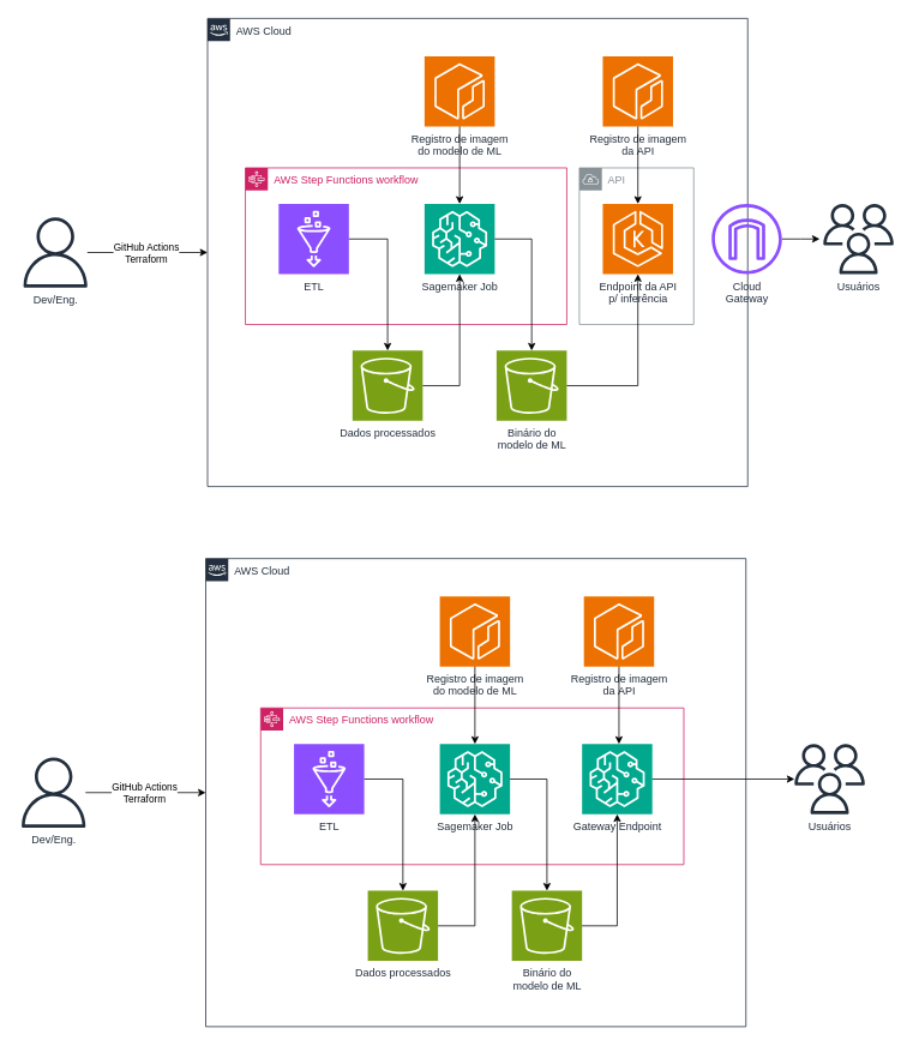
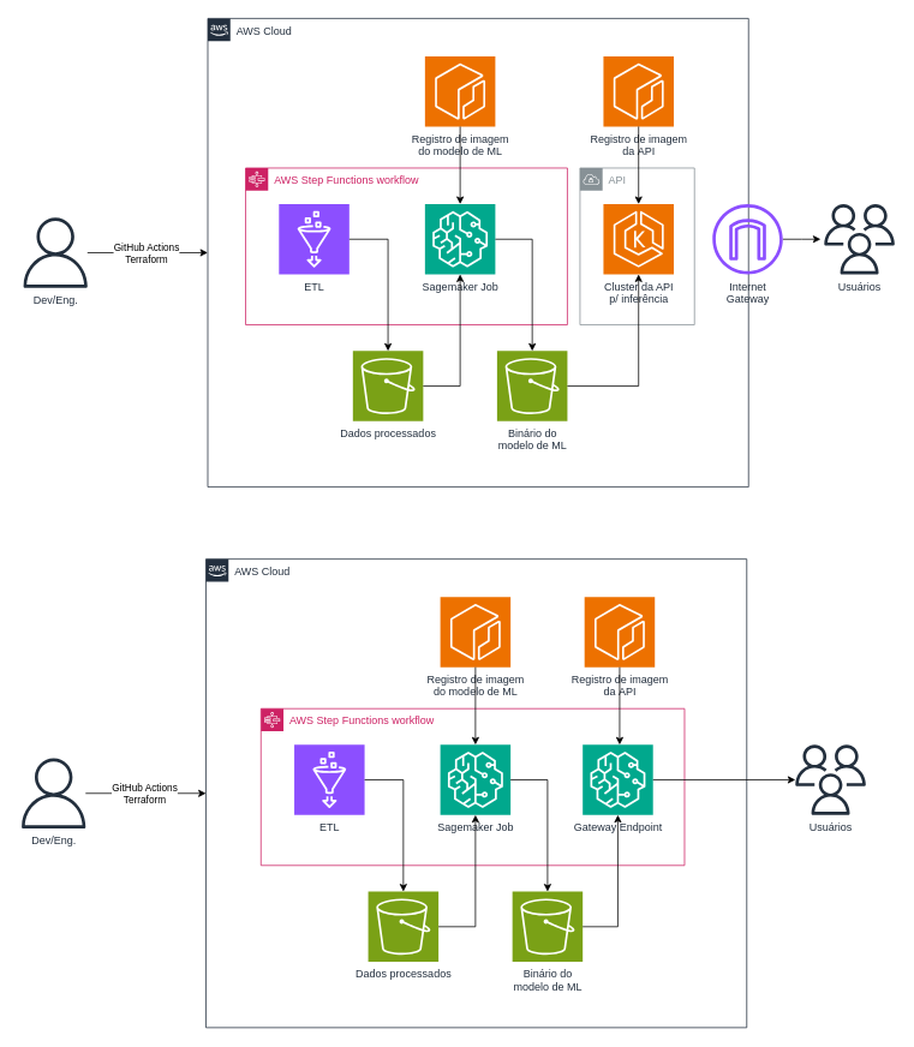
  <mxCell id="0" />
  <mxCell id="1" parent="0" />
  <mxCell id="2" value="API" style="sketch=0;outlineConnect=0;gradientColor=none;html=1;whiteSpace=wrap;fontSize=12;fontStyle=0;shape=mxgraph.aws4.group;grIcon=mxgraph.aws4.group_vpc;strokeColor=#879196;fillColor=none;verticalAlign=top;align=left;spacingLeft=30;fontColor=#879196;dashed=0;" parent="1" vertex="1"><mxGeometry x="643" y="186" width="127" height="174" as="geometry" /></mxCell>
  <mxCell id="3" value="AWS Cloud" style="points=[[0,0],[0.25,0],[0.5,0],[0.75,0],[1,0],[1,0.25],[1,0.5],[1,0.75],[1,1],[0.75,1],[0.5,1],[0.25,1],[0,1],[0,0.75],[0,0.5],[0,0.25]];outlineConnect=0;gradientColor=none;html=1;whiteSpace=wrap;fontSize=12;fontStyle=0;container=0;pointerEvents=0;collapsible=0;recursiveResize=0;shape=mxgraph.aws4.group;grIcon=mxgraph.aws4.group_aws_cloud_alt;strokeColor=#232F3E;fillColor=none;verticalAlign=top;align=left;spacingLeft=30;fontColor=#232F3E;dashed=0;" parent="1" vertex="1"><mxGeometry x="230" y="20" width="600" height="520" as="geometry" /></mxCell>
  <mxCell id="4" value="AWS Step Functions workflow" style="points=[[0,0],[0.25,0],[0.5,0],[0.75,0],[1,0],[1,0.25],[1,0.5],[1,0.75],[1,1],[0.75,1],[0.5,1],[0.25,1],[0,1],[0,0.75],[0,0.5],[0,0.25]];outlineConnect=0;gradientColor=none;html=1;whiteSpace=wrap;fontSize=12;fontStyle=0;container=1;pointerEvents=0;collapsible=0;recursiveResize=0;shape=mxgraph.aws4.group;grIcon=mxgraph.aws4.group_aws_step_functions_workflow;strokeColor=#CD2264;fillColor=none;verticalAlign=top;align=left;spacingLeft=30;fontColor=#CD2264;dashed=0;" parent="1" vertex="1"><mxGeometry x="272" y="186" width="357" height="174" as="geometry" /></mxCell>
  <mxCell id="5" value="ETL" style="sketch=0;points=[[0,0,0],[0.25,0,0],[0.5,0,0],[0.75,0,0],[1,0,0],[0,1,0],[0.25,1,0],[0.5,1,0],[0.75,1,0],[1,1,0],[0,0.25,0],[0,0.5,0],[0,0.75,0],[1,0.25,0],[1,0.5,0],[1,0.75,0]];outlineConnect=0;fontColor=#232F3E;fillColor=#8C4FFF;strokeColor=#ffffff;dashed=0;verticalLabelPosition=bottom;verticalAlign=top;align=center;html=1;fontSize=12;fontStyle=0;aspect=fixed;shape=mxgraph.aws4.resourceIcon;resIcon=mxgraph.aws4.glue;" parent="4" vertex="1"><mxGeometry x="37" y="40" width="78" height="78" as="geometry" /></mxCell>
  <mxCell id="6" value="Sagemaker Job" style="sketch=0;points=[[0,0,0],[0.25,0,0],[0.5,0,0],[0.75,0,0],[1,0,0],[0,1,0],[0.25,1,0],[0.5,1,0],[0.75,1,0],[1,1,0],[0,0.25,0],[0,0.5,0],[0,0.75,0],[1,0.25,0],[1,0.5,0],[1,0.75,0]];outlineConnect=0;fontColor=#232F3E;fillColor=#01A88D;strokeColor=#ffffff;dashed=0;verticalLabelPosition=bottom;verticalAlign=top;align=center;html=1;fontSize=12;fontStyle=0;aspect=fixed;shape=mxgraph.aws4.resourceIcon;resIcon=mxgraph.aws4.sagemaker;" parent="4" vertex="1"><mxGeometry x="199" y="40" width="78" height="78" as="geometry" /></mxCell>
  <mxCell id="7" value="Dados processados" style="sketch=0;points=[[0,0,0],[0.25,0,0],[0.5,0,0],[0.75,0,0],[1,0,0],[0,1,0],[0.25,1,0],[0.5,1,0],[0.75,1,0],[1,1,0],[0,0.25,0],[0,0.5,0],[0,0.75,0],[1,0.25,0],[1,0.5,0],[1,0.75,0]];outlineConnect=0;fontColor=#232F3E;fillColor=#7AA116;strokeColor=#ffffff;dashed=0;verticalLabelPosition=bottom;verticalAlign=top;align=center;html=1;fontSize=12;fontStyle=0;aspect=fixed;shape=mxgraph.aws4.resourceIcon;resIcon=mxgraph.aws4.s3;" parent="4" vertex="1"><mxGeometry x="119" y="203" width="78" height="78" as="geometry" /></mxCell>
  <mxCell id="8" value="Binário do&lt;div&gt;modelo de ML&lt;/div&gt;" style="sketch=0;points=[[0,0,0],[0.25,0,0],[0.5,0,0],[0.75,0,0],[1,0,0],[0,1,0],[0.25,1,0],[0.5,1,0],[0.75,1,0],[1,1,0],[0,0.25,0],[0,0.5,0],[0,0.75,0],[1,0.25,0],[1,0.5,0],[1,0.75,0]];outlineConnect=0;fontColor=#232F3E;fillColor=#7AA116;strokeColor=#ffffff;dashed=0;verticalLabelPosition=bottom;verticalAlign=top;align=center;html=1;fontSize=12;fontStyle=0;aspect=fixed;shape=mxgraph.aws4.resourceIcon;resIcon=mxgraph.aws4.s3;" parent="4" vertex="1"><mxGeometry x="279" y="203" width="78" height="78" as="geometry" /></mxCell>
  <mxCell id="9" style="edgeStyle=orthogonalEdgeStyle;rounded=0;orthogonalLoop=1;jettySize=auto;html=1;exitX=1;exitY=0.5;exitDx=0;exitDy=0;exitPerimeter=0;" parent="4" source="5" target="7" edge="1"><mxGeometry relative="1" as="geometry" /></mxCell>
  <mxCell id="10" style="edgeStyle=orthogonalEdgeStyle;rounded=0;orthogonalLoop=1;jettySize=auto;html=1;" parent="4" source="7" target="6" edge="1"><mxGeometry relative="1" as="geometry" /></mxCell>
  <mxCell id="11" style="edgeStyle=orthogonalEdgeStyle;rounded=0;orthogonalLoop=1;jettySize=auto;html=1;entryX=0.5;entryY=0;entryDx=0;entryDy=0;entryPerimeter=0;" parent="4" source="6" target="8" edge="1"><mxGeometry relative="1" as="geometry" /></mxCell>
- <mxCell id="12" value="Endpoint da API&lt;div&gt;p/ inferência&lt;/div&gt;" style="sketch=0;points=[[0,0,0],[0.25,0,0],[0.5,0,0],[0.75,0,0],[1,0,0],[0,1,0],[0.25,1,0],[0.5,1,0],[0.75,1,0],[1,1,0],[0,0.25,0],[0,0.5,0],[0,0.75,0],[1,0.25,0],[1,0.5,0],[1,0.75,0]];outlineConnect=0;fontColor=#232F3E;fillColor=#ED7100;strokeColor=#ffffff;dashed=0;verticalLabelPosition=bottom;verticalAlign=top;align=center;html=1;fontSize=12;fontStyle=0;aspect=fixed;shape=mxgraph.aws4.resourceIcon;resIcon=mxgraph.aws4.eks;" parent="1" vertex="1"><mxGeometry x="669" y="226" width="78" height="78" as="geometry" /></mxCell>
+ <mxCell id="12" value="Cluster da API&lt;div&gt;p/ inferência&lt;/div&gt;" style="sketch=0;points=[[0,0,0],[0.25,0,0],[0.5,0,0],[0.75,0,0],[1,0,0],[0,1,0],[0.25,1,0],[0.5,1,0],[0.75,1,0],[1,1,0],[0,0.25,0],[0,0.5,0],[0,0.75,0],[1,0.25,0],[1,0.5,0],[1,0.75,0]];outlineConnect=0;fontColor=#232F3E;fillColor=#ED7100;strokeColor=#ffffff;dashed=0;verticalLabelPosition=bottom;verticalAlign=top;align=center;html=1;fontSize=12;fontStyle=0;aspect=fixed;shape=mxgraph.aws4.resourceIcon;resIcon=mxgraph.aws4.eks;" parent="1" vertex="1"><mxGeometry x="669" y="226" width="78" height="78" as="geometry" /></mxCell>
  <mxCell id="13" style="edgeStyle=orthogonalEdgeStyle;rounded=0;orthogonalLoop=1;jettySize=auto;html=1;" parent="1" source="8" target="12" edge="1"><mxGeometry relative="1" as="geometry" /></mxCell>
  <mxCell id="14" value="Registro de imagem&lt;div&gt;da&amp;nbsp;&lt;span style=&quot;background-color: initial;&quot;&gt;API&lt;/span&gt;&lt;/div&gt;" style="sketch=0;points=[[0,0,0],[0.25,0,0],[0.5,0,0],[0.75,0,0],[1,0,0],[0,1,0],[0.25,1,0],[0.5,1,0],[0.75,1,0],[1,1,0],[0,0.25,0],[0,0.5,0],[0,0.75,0],[1,0.25,0],[1,0.5,0],[1,0.75,0]];outlineConnect=0;fontColor=#232F3E;fillColor=#ED7100;strokeColor=#ffffff;dashed=0;verticalLabelPosition=bottom;verticalAlign=top;align=center;html=1;fontSize=12;fontStyle=0;aspect=fixed;shape=mxgraph.aws4.resourceIcon;resIcon=mxgraph.aws4.ecr;" parent="1" vertex="1"><mxGeometry x="669" y="62" width="78" height="78" as="geometry" /></mxCell>
  <mxCell id="15" style="edgeStyle=orthogonalEdgeStyle;rounded=0;orthogonalLoop=1;jettySize=auto;html=1;entryX=0.5;entryY=0;entryDx=0;entryDy=0;entryPerimeter=0;" parent="1" source="14" target="12" edge="1"><mxGeometry relative="1" as="geometry" /></mxCell>
  <mxCell id="16" value="Registro de imagem&lt;div&gt;do modelo de ML&lt;/div&gt;" style="sketch=0;points=[[0,0,0],[0.25,0,0],[0.5,0,0],[0.75,0,0],[1,0,0],[0,1,0],[0.25,1,0],[0.5,1,0],[0.75,1,0],[1,1,0],[0,0.25,0],[0,0.5,0],[0,0.75,0],[1,0.25,0],[1,0.5,0],[1,0.75,0]];outlineConnect=0;fontColor=#232F3E;fillColor=#ED7100;strokeColor=#ffffff;dashed=0;verticalLabelPosition=bottom;verticalAlign=top;align=center;html=1;fontSize=12;fontStyle=0;aspect=fixed;shape=mxgraph.aws4.resourceIcon;resIcon=mxgraph.aws4.ecr;" parent="1" vertex="1"><mxGeometry x="471" y="62" width="78" height="78" as="geometry" /></mxCell>
  <mxCell id="17" style="edgeStyle=orthogonalEdgeStyle;rounded=0;orthogonalLoop=1;jettySize=auto;html=1;entryX=0.5;entryY=0;entryDx=0;entryDy=0;entryPerimeter=0;" parent="1" source="16" target="6" edge="1"><mxGeometry relative="1" as="geometry" /></mxCell>
  <mxCell id="18" style="edgeStyle=orthogonalEdgeStyle;rounded=0;orthogonalLoop=1;jettySize=auto;html=1;" parent="1" source="19" edge="1"><mxGeometry relative="1" as="geometry"><mxPoint x="910" y="265" as="targetPoint" /></mxGeometry></mxCell>
- <mxCell id="19" value="Cloud&lt;div&gt;Gateway&lt;/div&gt;" style="sketch=0;outlineConnect=0;fontColor=#232F3E;gradientColor=none;fillColor=#8C4FFF;strokeColor=none;dashed=0;verticalLabelPosition=bottom;verticalAlign=top;align=center;html=1;fontSize=12;fontStyle=0;aspect=fixed;pointerEvents=1;shape=mxgraph.aws4.internet_gateway;" parent="1" vertex="1"><mxGeometry x="790" y="226" width="78" height="78" as="geometry" /></mxCell>
+ <mxCell id="19" value="Internet&lt;div&gt;Gateway&lt;/div&gt;" style="sketch=0;outlineConnect=0;fontColor=#232F3E;gradientColor=none;fillColor=#8C4FFF;strokeColor=none;dashed=0;verticalLabelPosition=bottom;verticalAlign=top;align=center;html=1;fontSize=12;fontStyle=0;aspect=fixed;pointerEvents=1;shape=mxgraph.aws4.internet_gateway;" parent="1" vertex="1"><mxGeometry x="790" y="226" width="78" height="78" as="geometry" /></mxCell>
  <mxCell id="20" value="Usuários" style="sketch=0;outlineConnect=0;fontColor=#232F3E;gradientColor=none;fillColor=#232F3D;strokeColor=none;dashed=0;verticalLabelPosition=bottom;verticalAlign=top;align=center;html=1;fontSize=12;fontStyle=0;aspect=fixed;pointerEvents=1;shape=mxgraph.aws4.users;" parent="1" vertex="1"><mxGeometry x="914" y="226" width="78" height="78" as="geometry" /></mxCell>
  <mxCell id="21" style="edgeStyle=orthogonalEdgeStyle;rounded=0;orthogonalLoop=1;jettySize=auto;html=1;" parent="1" source="23" target="3" edge="1"><mxGeometry relative="1" as="geometry" /></mxCell>
  <mxCell id="22" value="GitHub Actions&lt;div&gt;Terraform&lt;/div&gt;" style="edgeLabel;html=1;align=center;verticalAlign=middle;resizable=0;points=[];" parent="21" vertex="1" connectable="0"><mxGeometry x="-0.024" relative="1" as="geometry"><mxPoint as="offset" /></mxGeometry></mxCell>
  <mxCell id="23" value="Dev/Eng." style="sketch=0;outlineConnect=0;fontColor=#232F3E;gradientColor=none;fillColor=#232F3D;strokeColor=none;dashed=0;verticalLabelPosition=bottom;verticalAlign=top;align=center;html=1;fontSize=12;fontStyle=0;aspect=fixed;pointerEvents=1;shape=mxgraph.aws4.user;" parent="1" vertex="1"><mxGeometry x="22" y="241" width="78" height="78" as="geometry" /></mxCell>
  <mxCell id="24" value="AWS Cloud" style="points=[[0,0],[0.25,0],[0.5,0],[0.75,0],[1,0],[1,0.25],[1,0.5],[1,0.75],[1,1],[0.75,1],[0.5,1],[0.25,1],[0,1],[0,0.75],[0,0.5],[0,0.25]];outlineConnect=0;gradientColor=none;html=1;whiteSpace=wrap;fontSize=12;fontStyle=0;container=0;pointerEvents=0;collapsible=0;recursiveResize=0;shape=mxgraph.aws4.group;grIcon=mxgraph.aws4.group_aws_cloud_alt;strokeColor=#232F3E;fillColor=none;verticalAlign=top;align=left;spacingLeft=30;fontColor=#232F3E;dashed=0;" parent="1" vertex="1"><mxGeometry x="228" y="620" width="600" height="520" as="geometry" /></mxCell>
  <mxCell id="25" value="AWS Step Functions workflow" style="points=[[0,0],[0.25,0],[0.5,0],[0.75,0],[1,0],[1,0.25],[1,0.5],[1,0.75],[1,1],[0.75,1],[0.5,1],[0.25,1],[0,1],[0,0.75],[0,0.5],[0,0.25]];outlineConnect=0;gradientColor=none;html=1;whiteSpace=wrap;fontSize=12;fontStyle=0;container=1;pointerEvents=0;collapsible=0;recursiveResize=0;shape=mxgraph.aws4.group;grIcon=mxgraph.aws4.group_aws_step_functions_workflow;strokeColor=#CD2264;fillColor=none;verticalAlign=top;align=left;spacingLeft=30;fontColor=#CD2264;dashed=0;" parent="1" vertex="1"><mxGeometry x="289" y="786" width="470" height="174" as="geometry" /></mxCell>
  <mxCell id="26" value="ETL" style="sketch=0;points=[[0,0,0],[0.25,0,0],[0.5,0,0],[0.75,0,0],[1,0,0],[0,1,0],[0.25,1,0],[0.5,1,0],[0.75,1,0],[1,1,0],[0,0.25,0],[0,0.5,0],[0,0.75,0],[1,0.25,0],[1,0.5,0],[1,0.75,0]];outlineConnect=0;fontColor=#232F3E;fillColor=#8C4FFF;strokeColor=#ffffff;dashed=0;verticalLabelPosition=bottom;verticalAlign=top;align=center;html=1;fontSize=12;fontStyle=0;aspect=fixed;shape=mxgraph.aws4.resourceIcon;resIcon=mxgraph.aws4.glue;" parent="25" vertex="1"><mxGeometry x="37" y="40" width="78" height="78" as="geometry" /></mxCell>
  <mxCell id="27" value="Sagemaker Job" style="sketch=0;points=[[0,0,0],[0.25,0,0],[0.5,0,0],[0.75,0,0],[1,0,0],[0,1,0],[0.25,1,0],[0.5,1,0],[0.75,1,0],[1,1,0],[0,0.25,0],[0,0.5,0],[0,0.75,0],[1,0.25,0],[1,0.5,0],[1,0.75,0]];outlineConnect=0;fontColor=#232F3E;fillColor=#01A88D;strokeColor=#ffffff;dashed=0;verticalLabelPosition=bottom;verticalAlign=top;align=center;html=1;fontSize=12;fontStyle=0;aspect=fixed;shape=mxgraph.aws4.resourceIcon;resIcon=mxgraph.aws4.sagemaker;" parent="25" vertex="1"><mxGeometry x="199" y="40" width="78" height="78" as="geometry" /></mxCell>
  <mxCell id="28" value="Dados processados" style="sketch=0;points=[[0,0,0],[0.25,0,0],[0.5,0,0],[0.75,0,0],[1,0,0],[0,1,0],[0.25,1,0],[0.5,1,0],[0.75,1,0],[1,1,0],[0,0.25,0],[0,0.5,0],[0,0.75,0],[1,0.25,0],[1,0.5,0],[1,0.75,0]];outlineConnect=0;fontColor=#232F3E;fillColor=#7AA116;strokeColor=#ffffff;dashed=0;verticalLabelPosition=bottom;verticalAlign=top;align=center;html=1;fontSize=12;fontStyle=0;aspect=fixed;shape=mxgraph.aws4.resourceIcon;resIcon=mxgraph.aws4.s3;" parent="25" vertex="1"><mxGeometry x="119" y="203" width="78" height="78" as="geometry" /></mxCell>
  <mxCell id="29" value="Binário do&lt;div&gt;modelo de ML&lt;/div&gt;" style="sketch=0;points=[[0,0,0],[0.25,0,0],[0.5,0,0],[0.75,0,0],[1,0,0],[0,1,0],[0.25,1,0],[0.5,1,0],[0.75,1,0],[1,1,0],[0,0.25,0],[0,0.5,0],[0,0.75,0],[1,0.25,0],[1,0.5,0],[1,0.75,0]];outlineConnect=0;fontColor=#232F3E;fillColor=#7AA116;strokeColor=#ffffff;dashed=0;verticalLabelPosition=bottom;verticalAlign=top;align=center;html=1;fontSize=12;fontStyle=0;aspect=fixed;shape=mxgraph.aws4.resourceIcon;resIcon=mxgraph.aws4.s3;" parent="25" vertex="1"><mxGeometry x="279" y="203" width="78" height="78" as="geometry" /></mxCell>
  <mxCell id="30" style="edgeStyle=orthogonalEdgeStyle;rounded=0;orthogonalLoop=1;jettySize=auto;html=1;exitX=1;exitY=0.5;exitDx=0;exitDy=0;exitPerimeter=0;" parent="25" source="26" target="28" edge="1"><mxGeometry relative="1" as="geometry" /></mxCell>
  <mxCell id="31" style="edgeStyle=orthogonalEdgeStyle;rounded=0;orthogonalLoop=1;jettySize=auto;html=1;" parent="25" source="28" target="27" edge="1"><mxGeometry relative="1" as="geometry" /></mxCell>
  <mxCell id="32" style="edgeStyle=orthogonalEdgeStyle;rounded=0;orthogonalLoop=1;jettySize=auto;html=1;entryX=0.5;entryY=0;entryDx=0;entryDy=0;entryPerimeter=0;" parent="25" source="27" target="29" edge="1"><mxGeometry relative="1" as="geometry" /></mxCell>
  <mxCell id="33" value="Gateway Endpoint" style="sketch=0;points=[[0,0,0],[0.25,0,0],[0.5,0,0],[0.75,0,0],[1,0,0],[0,1,0],[0.25,1,0],[0.5,1,0],[0.75,1,0],[1,1,0],[0,0.25,0],[0,0.5,0],[0,0.75,0],[1,0.25,0],[1,0.5,0],[1,0.75,0]];outlineConnect=0;fontColor=#232F3E;fillColor=#01A88D;strokeColor=#ffffff;dashed=0;verticalLabelPosition=bottom;verticalAlign=top;align=center;html=1;fontSize=12;fontStyle=0;aspect=fixed;shape=mxgraph.aws4.resourceIcon;resIcon=mxgraph.aws4.sagemaker;" parent="25" vertex="1"><mxGeometry x="357" y="40" width="78" height="78" as="geometry" /></mxCell>
  <mxCell id="34" style="edgeStyle=orthogonalEdgeStyle;rounded=0;orthogonalLoop=1;jettySize=auto;html=1;entryX=0.5;entryY=1;entryDx=0;entryDy=0;entryPerimeter=0;" parent="25" source="29" target="33" edge="1"><mxGeometry relative="1" as="geometry"><mxPoint x="436.059" y="118.0" as="targetPoint" /><Array as="points"><mxPoint x="396" y="242" /></Array></mxGeometry></mxCell>
  <mxCell id="35" style="edgeStyle=orthogonalEdgeStyle;rounded=0;orthogonalLoop=1;jettySize=auto;html=1;" parent="1" source="33" target="40" edge="1"><mxGeometry relative="1" as="geometry"><mxPoint x="763" y="865" as="sourcePoint" /><mxPoint x="860" y="865" as="targetPoint" /></mxGeometry></mxCell>
  <mxCell id="36" value="Registro de imagem&lt;div&gt;da&amp;nbsp;&lt;span style=&quot;background-color: initial;&quot;&gt;API&lt;/span&gt;&lt;/div&gt;" style="sketch=0;points=[[0,0,0],[0.25,0,0],[0.5,0,0],[0.75,0,0],[1,0,0],[0,1,0],[0.25,1,0],[0.5,1,0],[0.75,1,0],[1,1,0],[0,0.25,0],[0,0.5,0],[0,0.75,0],[1,0.25,0],[1,0.5,0],[1,0.75,0]];outlineConnect=0;fontColor=#232F3E;fillColor=#ED7100;strokeColor=#ffffff;dashed=0;verticalLabelPosition=bottom;verticalAlign=top;align=center;html=1;fontSize=12;fontStyle=0;aspect=fixed;shape=mxgraph.aws4.resourceIcon;resIcon=mxgraph.aws4.ecr;" parent="1" vertex="1"><mxGeometry x="648" y="662" width="78" height="78" as="geometry" /></mxCell>
  <mxCell id="37" style="edgeStyle=orthogonalEdgeStyle;rounded=0;orthogonalLoop=1;jettySize=auto;html=1;" parent="1" source="36" edge="1"><mxGeometry relative="1" as="geometry"><mxPoint x="687" y="826" as="targetPoint" /><Array as="points"><mxPoint x="687" y="826" /></Array></mxGeometry></mxCell>
  <mxCell id="38" value="Registro de imagem&lt;div&gt;do modelo de ML&lt;/div&gt;" style="sketch=0;points=[[0,0,0],[0.25,0,0],[0.5,0,0],[0.75,0,0],[1,0,0],[0,1,0],[0.25,1,0],[0.5,1,0],[0.75,1,0],[1,1,0],[0,0.25,0],[0,0.5,0],[0,0.75,0],[1,0.25,0],[1,0.5,0],[1,0.75,0]];outlineConnect=0;fontColor=#232F3E;fillColor=#ED7100;strokeColor=#ffffff;dashed=0;verticalLabelPosition=bottom;verticalAlign=top;align=center;html=1;fontSize=12;fontStyle=0;aspect=fixed;shape=mxgraph.aws4.resourceIcon;resIcon=mxgraph.aws4.ecr;" parent="1" vertex="1"><mxGeometry x="488" y="662" width="78" height="78" as="geometry" /></mxCell>
  <mxCell id="39" style="edgeStyle=orthogonalEdgeStyle;rounded=0;orthogonalLoop=1;jettySize=auto;html=1;entryX=0.5;entryY=0;entryDx=0;entryDy=0;entryPerimeter=0;" parent="1" source="38" target="27" edge="1"><mxGeometry relative="1" as="geometry" /></mxCell>
  <mxCell id="40" value="Usuários" style="sketch=0;outlineConnect=0;fontColor=#232F3E;gradientColor=none;fillColor=#232F3D;strokeColor=none;dashed=0;verticalLabelPosition=bottom;verticalAlign=top;align=center;html=1;fontSize=12;fontStyle=0;aspect=fixed;pointerEvents=1;shape=mxgraph.aws4.users;" parent="1" vertex="1"><mxGeometry x="882" y="826" width="78" height="78" as="geometry" /></mxCell>
  <mxCell id="41" style="edgeStyle=orthogonalEdgeStyle;rounded=0;orthogonalLoop=1;jettySize=auto;html=1;" parent="1" source="43" target="24" edge="1"><mxGeometry relative="1" as="geometry" /></mxCell>
  <mxCell id="42" value="GitHub Actions&lt;div&gt;Terraform&lt;/div&gt;" style="edgeLabel;html=1;align=center;verticalAlign=middle;resizable=0;points=[];" parent="41" vertex="1" connectable="0"><mxGeometry x="-0.024" relative="1" as="geometry"><mxPoint as="offset" /></mxGeometry></mxCell>
  <mxCell id="43" value="Dev/Eng." style="sketch=0;outlineConnect=0;fontColor=#232F3E;gradientColor=none;fillColor=#232F3D;strokeColor=none;dashed=0;verticalLabelPosition=bottom;verticalAlign=top;align=center;html=1;fontSize=12;fontStyle=0;aspect=fixed;pointerEvents=1;shape=mxgraph.aws4.user;" parent="1" vertex="1"><mxGeometry x="20" y="841" width="78" height="78" as="geometry" /></mxCell>
